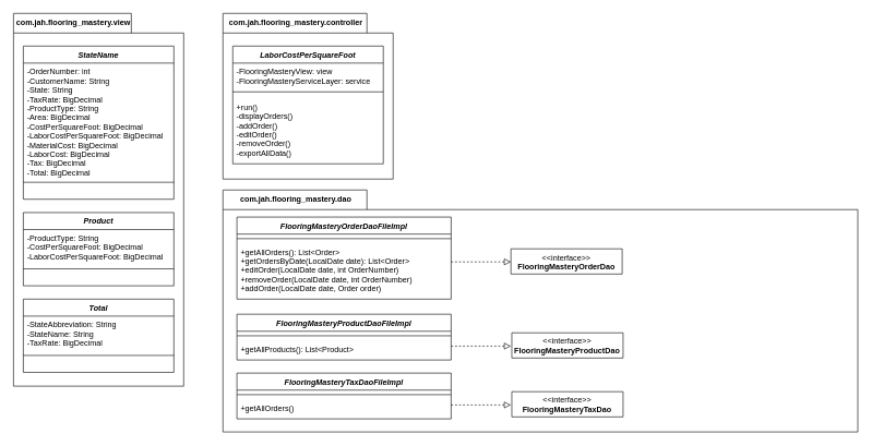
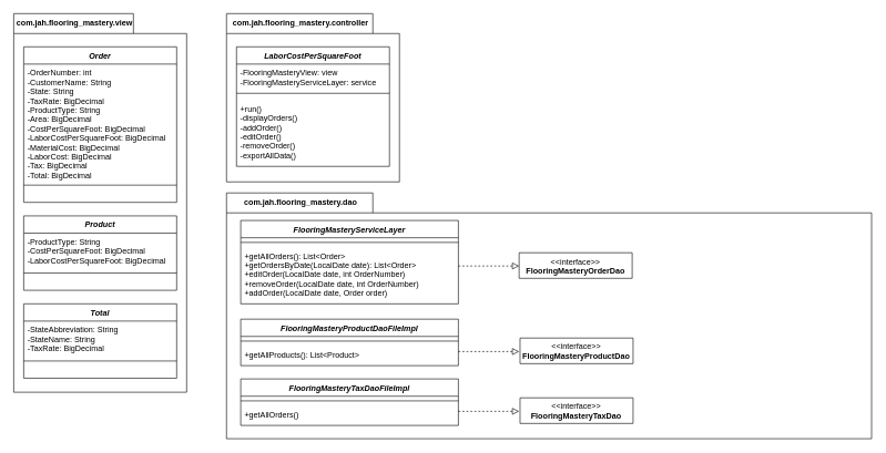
  <mxCell id="0" />
  <mxCell id="1" parent="0" />
  <mxCell id="2" value="" style="group" vertex="1" connectable="0" parent="1"><mxGeometry x="20" y="20" width="260" height="570" as="geometry" /></mxCell>
  <mxCell id="3" value="&amp;nbsp;com.jah.flooring_mastery.view" style="shape=folder;fontStyle=1;tabWidth=180;tabHeight=30;tabPosition=left;html=1;boundedLbl=1;labelInHeader=1;container=1;collapsible=0;whiteSpace=wrap;" vertex="1" parent="2"><mxGeometry width="260" height="570" as="geometry" /></mxCell>
  <mxCell id="4" value="" style="html=1;strokeColor=none;resizeWidth=1;resizeHeight=1;fillColor=none;part=1;connectable=0;allowArrows=0;deletable=0;whiteSpace=wrap;" vertex="1" parent="3"><mxGeometry width="260" height="399" relative="1" as="geometry"><mxPoint y="30" as="offset" /></mxGeometry></mxCell>
  <mxCell id="5" value="Product" style="swimlane;fontStyle=3;align=center;verticalAlign=top;childLayout=stackLayout;horizontal=1;startSize=26;horizontalStack=0;resizeParent=1;resizeLast=0;collapsible=1;marginBottom=0;rounded=0;shadow=0;strokeWidth=1;labelBackgroundColor=none;" vertex="1" parent="2"><mxGeometry x="15" y="304.545" width="230" height="112.0" as="geometry"><mxRectangle x="230" y="140" width="160" height="26" as="alternateBounds" /></mxGeometry></mxCell>
  <mxCell id="6" value="-ProductType: String&#10;-CostPerSquareFoot: BigDecimal&#10;-LaborCostPerSquareFoot: BigDecimal" style="text;align=left;verticalAlign=top;spacingLeft=4;spacingRight=4;overflow=hidden;rotatable=0;points=[[0,0.5],[1,0.5]];portConstraint=eastwest;labelBackgroundColor=none;rounded=0;" vertex="1" parent="5"><mxGeometry y="26" width="230" height="54.982" as="geometry" /></mxCell>
  <mxCell id="7" value="" style="line;html=1;strokeWidth=1;align=left;verticalAlign=middle;spacingTop=-1;spacingLeft=3;spacingRight=3;rotatable=0;labelPosition=right;points=[];portConstraint=eastwest;labelBackgroundColor=none;rounded=0;" vertex="1" parent="5"><mxGeometry y="80.982" width="230" height="10.182" as="geometry" /></mxCell>
- <mxCell id="8" value="StateName" style="swimlane;fontStyle=3;align=center;verticalAlign=top;childLayout=stackLayout;horizontal=1;startSize=26;horizontalStack=0;resizeParent=1;resizeLast=0;collapsible=1;marginBottom=0;rounded=0;shadow=0;strokeWidth=1;labelBackgroundColor=none;" parent="2" vertex="1"><mxGeometry x="15" y="49.999" width="230" height="234.182" as="geometry"><mxRectangle x="230" y="140" width="160" height="26" as="alternateBounds" /></mxGeometry></mxCell>
+ <mxCell id="8" value="Order" style="swimlane;fontStyle=3;align=center;verticalAlign=top;childLayout=stackLayout;horizontal=1;startSize=26;horizontalStack=0;resizeParent=1;resizeLast=0;collapsible=1;marginBottom=0;rounded=0;shadow=0;strokeWidth=1;labelBackgroundColor=none;" parent="2" vertex="1"><mxGeometry x="15" y="49.999" width="230" height="234.182" as="geometry"><mxRectangle x="230" y="140" width="160" height="26" as="alternateBounds" /></mxGeometry></mxCell>
  <mxCell id="9" value="-OrderNumber: int&#10;-CustomerName: String&#10;-State: String&#10;-TaxRate: BigDecimal&#10;-ProductType: String&#10;-Area: BigDecimal&#10;-CostPerSquareFoot: BigDecimal&#10;-LaborCostPerSquareFoot: BigDecimal&#10;-MaterialCost: BigDecimal&#10;-LaborCost: BigDecimal&#10;-Tax: BigDecimal&#10;-Total: BigDecimal" style="text;align=left;verticalAlign=top;spacingLeft=4;spacingRight=4;overflow=hidden;rotatable=0;points=[[0,0.5],[1,0.5]];portConstraint=eastwest;labelBackgroundColor=none;rounded=0;" parent="8" vertex="1"><mxGeometry y="26" width="230" height="177.164" as="geometry" /></mxCell>
  <mxCell id="10" value="" style="line;html=1;strokeWidth=1;align=left;verticalAlign=middle;spacingTop=-1;spacingLeft=3;spacingRight=3;rotatable=0;labelPosition=right;points=[];portConstraint=eastwest;labelBackgroundColor=none;rounded=0;" parent="8" vertex="1"><mxGeometry y="203.164" width="230" height="10.182" as="geometry" /></mxCell>
  <mxCell id="11" value="Total" style="swimlane;fontStyle=3;align=center;verticalAlign=top;childLayout=stackLayout;horizontal=1;startSize=26;horizontalStack=0;resizeParent=1;resizeLast=0;collapsible=1;marginBottom=0;rounded=0;shadow=0;strokeWidth=1;labelBackgroundColor=none;" vertex="1" parent="2"><mxGeometry x="15" y="436.908" width="230" height="112.0" as="geometry"><mxRectangle x="230" y="140" width="160" height="26" as="alternateBounds" /></mxGeometry></mxCell>
  <mxCell id="12" value="-StateAbbreviation: String&#10;-StateName: String&#10;-TaxRate: BigDecimal" style="text;align=left;verticalAlign=top;spacingLeft=4;spacingRight=4;overflow=hidden;rotatable=0;points=[[0,0.5],[1,0.5]];portConstraint=eastwest;labelBackgroundColor=none;rounded=0;" vertex="1" parent="11"><mxGeometry y="26" width="230" height="54.982" as="geometry" /></mxCell>
  <mxCell id="13" value="" style="line;html=1;strokeWidth=1;align=left;verticalAlign=middle;spacingTop=-1;spacingLeft=3;spacingRight=3;rotatable=0;labelPosition=right;points=[];portConstraint=eastwest;labelBackgroundColor=none;rounded=0;" vertex="1" parent="11"><mxGeometry y="80.982" width="230" height="10.182" as="geometry" /></mxCell>
  <mxCell id="14" value="&amp;nbsp;com.jah.flooring_mastery.controller" style="shape=folder;fontStyle=1;tabWidth=220;tabHeight=30;tabPosition=left;html=1;boundedLbl=1;labelInHeader=1;container=1;collapsible=0;whiteSpace=wrap;" vertex="1" parent="1"><mxGeometry x="340" y="20" width="260" height="253.34" as="geometry" /></mxCell>
  <mxCell id="15" value="" style="html=1;strokeColor=none;resizeWidth=1;resizeHeight=1;fillColor=none;part=1;connectable=0;allowArrows=0;deletable=0;whiteSpace=wrap;" vertex="1" parent="14"><mxGeometry width="260" height="66.316" relative="1" as="geometry"><mxPoint y="30" as="offset" /></mxGeometry></mxCell>
  <mxCell id="16" value="LaborCostPerSquareFoot" style="swimlane;fontStyle=3;align=center;verticalAlign=top;childLayout=stackLayout;horizontal=1;startSize=26;horizontalStack=0;resizeParent=1;resizeLast=0;collapsible=1;marginBottom=0;rounded=0;shadow=0;strokeWidth=1;labelBackgroundColor=none;" vertex="1" parent="14"><mxGeometry x="15" y="50" width="230" height="180" as="geometry"><mxRectangle x="230" y="140" width="160" height="26" as="alternateBounds" /></mxGeometry></mxCell>
  <mxCell id="17" value="-FlooringMasteryView: view&#10;-FlooringMasteryServiceLayer: service" style="text;align=left;verticalAlign=top;spacingLeft=4;spacingRight=4;overflow=hidden;rotatable=0;points=[[0,0.5],[1,0.5]];portConstraint=eastwest;labelBackgroundColor=none;rounded=0;" vertex="1" parent="16"><mxGeometry y="26" width="230" height="34" as="geometry" /></mxCell>
  <mxCell id="18" value="" style="line;html=1;strokeWidth=1;align=left;verticalAlign=middle;spacingTop=-1;spacingLeft=3;spacingRight=3;rotatable=0;labelPosition=right;points=[];portConstraint=eastwest;labelBackgroundColor=none;rounded=0;" vertex="1" parent="16"><mxGeometry y="60" width="230" height="20" as="geometry" /></mxCell>
  <mxCell id="19" value="+run()&#10;-displayOrders()&#10;-addOrder()&#10;-editOrder()&#10;-removeOrder()&#10;-exportAllData()&#10;&#10;&#10;&#10;" style="text;align=left;verticalAlign=top;spacingLeft=4;spacingRight=4;overflow=hidden;rotatable=0;points=[[0,0.5],[1,0.5]];portConstraint=eastwest;labelBackgroundColor=none;rounded=0;" vertex="1" parent="16"><mxGeometry y="80" width="230" height="100" as="geometry" /></mxCell>
  <mxCell id="20" value="&amp;nbsp;com.jah.flooring_mastery.dao" style="shape=folder;fontStyle=1;tabWidth=220;tabHeight=30;tabPosition=left;html=1;boundedLbl=1;labelInHeader=1;container=0;collapsible=0;whiteSpace=wrap;" vertex="1" parent="1"><mxGeometry x="340" y="290" width="970" height="370" as="geometry" /></mxCell>
  <mxCell id="21" value="" style="html=1;strokeColor=none;resizeWidth=1;resizeHeight=1;fillColor=none;part=1;connectable=0;allowArrows=0;deletable=0;whiteSpace=wrap;" vertex="1" parent="1"><mxGeometry x="340" y="320" width="370.0" height="54.971" as="geometry"><mxPoint y="30" as="offset" /></mxGeometry></mxCell>
- <mxCell id="22" value="FlooringMasteryOrderDaoFileImpl" style="swimlane;fontStyle=3;align=center;verticalAlign=top;childLayout=stackLayout;horizontal=1;startSize=26;horizontalStack=0;resizeParent=1;resizeLast=0;collapsible=1;marginBottom=0;rounded=0;shadow=0;strokeWidth=1;labelBackgroundColor=none;" vertex="1" parent="1"><mxGeometry x="361.35" y="331.45" width="327.31" height="125.471" as="geometry"><mxRectangle x="230" y="140" width="160" height="26" as="alternateBounds" /></mxGeometry></mxCell>
+ <mxCell id="22" value="FlooringMasteryServiceLayer" style="swimlane;fontStyle=3;align=center;verticalAlign=top;childLayout=stackLayout;horizontal=1;startSize=26;horizontalStack=0;resizeParent=1;resizeLast=0;collapsible=1;marginBottom=0;rounded=0;shadow=0;strokeWidth=1;labelBackgroundColor=none;" vertex="1" parent="1"><mxGeometry x="361.35" y="331.45" width="327.31" height="125.471" as="geometry"><mxRectangle x="230" y="140" width="160" height="26" as="alternateBounds" /></mxGeometry></mxCell>
  <mxCell id="23" value="" style="line;html=1;strokeWidth=1;align=left;verticalAlign=middle;spacingTop=-1;spacingLeft=3;spacingRight=3;rotatable=0;labelPosition=right;points=[];portConstraint=eastwest;labelBackgroundColor=none;rounded=0;" vertex="1" parent="22"><mxGeometry y="26" width="327.31" height="14" as="geometry" /></mxCell>
  <mxCell id="24" value="+getAllOrders(): List&lt;Order&gt;&#10;+getOrdersByDate(LocalDate date): List&lt;Order&gt;&#10;+editOrder(LocalDate date, int OrderNumber)&#10;+removeOrder(LocalDate date, int OrderNumber)&#10;+addOrder(LocalDate date, Order order)&#10;&#10;&#10;&#10;" style="text;align=left;verticalAlign=top;spacingLeft=4;spacingRight=4;overflow=hidden;rotatable=0;points=[[0,0.5],[1,0.5]];portConstraint=eastwest;labelBackgroundColor=none;rounded=0;" vertex="1" parent="22"><mxGeometry y="40" width="327.31" height="77.42" as="geometry" /></mxCell>
  <mxCell id="25" value="&amp;lt;&amp;lt;interface&amp;gt;&amp;gt;&lt;br&gt;&lt;b&gt;FlooringMasteryOrderDao&lt;/b&gt;" style="swimlane;fontStyle=0;align=center;verticalAlign=top;childLayout=stackLayout;horizontal=1;startSize=40;horizontalStack=0;resizeParent=1;resizeParentMax=0;resizeLast=0;collapsible=0;marginBottom=0;html=1;whiteSpace=wrap;" vertex="1" parent="1"><mxGeometry x="780" y="380" width="170" height="38.55" as="geometry" /></mxCell>
  <mxCell id="26" value="" style="endArrow=block;startArrow=none;endFill=0;startFill=0;endSize=8;html=1;verticalAlign=bottom;dashed=1;labelBackgroundColor=none;rounded=0;" edge="1" parent="1"><mxGeometry width="160" relative="1" as="geometry"><mxPoint x="688.66" y="400" as="sourcePoint" /><mxPoint x="780" y="400" as="targetPoint" /></mxGeometry></mxCell>
  <mxCell id="27" value="FlooringMasteryProductDaoFileImpl" style="swimlane;fontStyle=3;align=center;verticalAlign=top;childLayout=stackLayout;horizontal=1;startSize=26;horizontalStack=0;resizeParent=1;resizeLast=0;collapsible=1;marginBottom=0;rounded=0;shadow=0;strokeWidth=1;labelBackgroundColor=none;" vertex="1" parent="1"><mxGeometry x="361.35" y="480" width="327.31" height="70" as="geometry"><mxRectangle x="230" y="140" width="160" height="26" as="alternateBounds" /></mxGeometry></mxCell>
  <mxCell id="28" value="" style="line;html=1;strokeWidth=1;align=left;verticalAlign=middle;spacingTop=-1;spacingLeft=3;spacingRight=3;rotatable=0;labelPosition=right;points=[];portConstraint=eastwest;labelBackgroundColor=none;rounded=0;" vertex="1" parent="27"><mxGeometry y="26" width="327.31" height="14" as="geometry" /></mxCell>
  <mxCell id="29" value="+getAllProducts(): List&lt;Product&gt;&#10;&#10;&#10;" style="text;align=left;verticalAlign=top;spacingLeft=4;spacingRight=4;overflow=hidden;rotatable=0;points=[[0,0.5],[1,0.5]];portConstraint=eastwest;labelBackgroundColor=none;rounded=0;" vertex="1" parent="27"><mxGeometry y="40" width="327.31" height="20" as="geometry" /></mxCell>
  <mxCell id="30" value="&amp;lt;&amp;lt;interface&amp;gt;&amp;gt;&lt;br&gt;&lt;b&gt;FlooringMasteryProductDao&lt;/b&gt;" style="swimlane;fontStyle=0;align=center;verticalAlign=top;childLayout=stackLayout;horizontal=1;startSize=40;horizontalStack=0;resizeParent=1;resizeParentMax=0;resizeLast=0;collapsible=0;marginBottom=0;html=1;whiteSpace=wrap;" vertex="1" parent="1"><mxGeometry x="781.35" y="508.45" width="170" height="38.55" as="geometry" /></mxCell>
  <mxCell id="31" value="" style="endArrow=block;startArrow=none;endFill=0;startFill=0;endSize=8;html=1;verticalAlign=bottom;dashed=1;labelBackgroundColor=none;rounded=0;" edge="1" parent="1"><mxGeometry width="160" relative="1" as="geometry"><mxPoint x="688.66" y="528.78" as="sourcePoint" /><mxPoint x="780" y="528.78" as="targetPoint" /></mxGeometry></mxCell>
  <mxCell id="32" value="FlooringMasteryTaxDaoFileImpl" style="swimlane;fontStyle=3;align=center;verticalAlign=top;childLayout=stackLayout;horizontal=1;startSize=26;horizontalStack=0;resizeParent=1;resizeLast=0;collapsible=1;marginBottom=0;rounded=0;shadow=0;strokeWidth=1;labelBackgroundColor=none;" vertex="1" parent="1"><mxGeometry x="361.35" y="570" width="327.31" height="70" as="geometry"><mxRectangle x="230" y="140" width="160" height="26" as="alternateBounds" /></mxGeometry></mxCell>
  <mxCell id="33" value="" style="line;html=1;strokeWidth=1;align=left;verticalAlign=middle;spacingTop=-1;spacingLeft=3;spacingRight=3;rotatable=0;labelPosition=right;points=[];portConstraint=eastwest;labelBackgroundColor=none;rounded=0;" vertex="1" parent="32"><mxGeometry y="26" width="327.31" height="14" as="geometry" /></mxCell>
  <mxCell id="34" value="+getAllOrders()&#10;" style="text;align=left;verticalAlign=top;spacingLeft=4;spacingRight=4;overflow=hidden;rotatable=0;points=[[0,0.5],[1,0.5]];portConstraint=eastwest;labelBackgroundColor=none;rounded=0;" vertex="1" parent="32"><mxGeometry y="40" width="327.31" height="30" as="geometry" /></mxCell>
  <mxCell id="35" value="&amp;lt;&amp;lt;interface&amp;gt;&amp;gt;&lt;br&gt;&lt;b&gt;FlooringMasteryTaxDao&lt;/b&gt;" style="swimlane;fontStyle=0;align=center;verticalAlign=top;childLayout=stackLayout;horizontal=1;startSize=40;horizontalStack=0;resizeParent=1;resizeParentMax=0;resizeLast=0;collapsible=0;marginBottom=0;html=1;whiteSpace=wrap;" vertex="1" parent="1"><mxGeometry x="781.35" y="598.45" width="170" height="38.55" as="geometry" /></mxCell>
  <mxCell id="36" value="" style="endArrow=block;startArrow=none;endFill=0;startFill=0;endSize=8;html=1;verticalAlign=bottom;dashed=1;labelBackgroundColor=none;rounded=0;" edge="1" parent="1"><mxGeometry width="160" relative="1" as="geometry"><mxPoint x="688.66" y="618.78" as="sourcePoint" /><mxPoint x="780" y="618.78" as="targetPoint" /></mxGeometry></mxCell>
